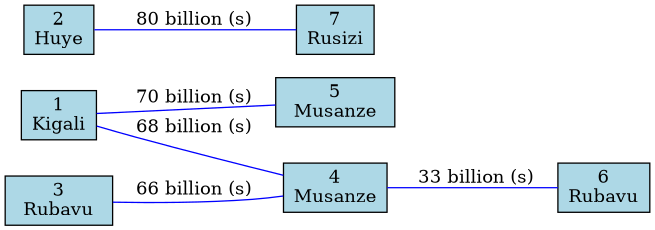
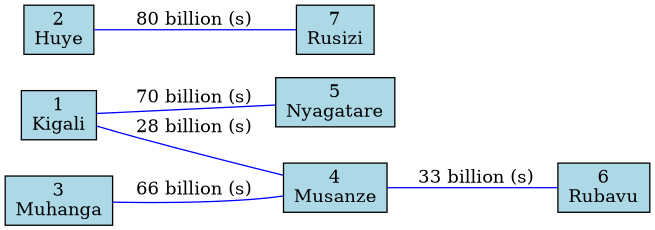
  graph {
    rankdir=LR
    node [fillcolor=lightblue shape=box style=filled]
    edge [color=blue]
    n1 [label="1\nKigali"]
    n2 [label="4\nMusanze"]
-   n3 [label="5\nMusanze"]
-   n4 [label="3\nRubavu"]
+   n3 [label="5\nNyagatare"]
+   n4 [label="3\nMuhanga"]
    n5 [label="6\nRubavu"]
    n6 [label="2\nHuye"]
    n7 [label="7\nRusizi"]
-   n1 -- n2 [label="68 billion (s)"]
+   n1 -- n2 [label="28 billion (s)"]
    n1 -- n3 [label="70 billion (s)"]
    n2 -- n5 [label="33 billion (s)"]
    n4 -- n2 [label="66 billion (s)"]
    n6 -- n7 [label="80 billion (s)"]
  }
